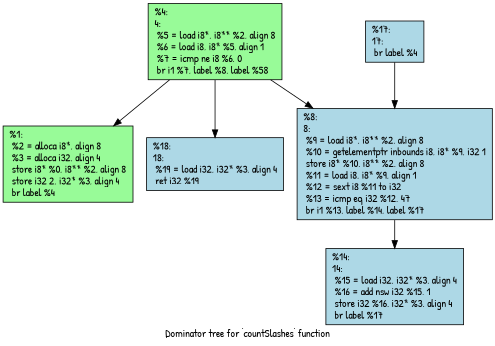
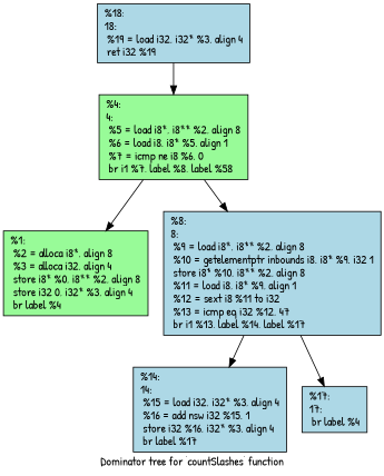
  digraph {
    fontname="Patrick Hand"
    label="Dominator tree for 'countSlashes' function"
    node [fillcolor=lightblue fontname="Patrick Hand" shape=record style=filled]
    edge [fontname="Patrick Hand"]
-   n1 [fillcolor=palegreen label="{%1:\l  %2 = alloca i8*, align 8\l  %3 = alloca i32, align 4\l  store i8* %0, i8** %2, align 8\l  store i32 2, i32* %3, align 4\l  br label %4\l}"]
+   n1 [fillcolor=palegreen label="{%1:\l  %2 = alloca i8*, align 8\l  %3 = alloca i32, align 4\l  store i8* %0, i8** %2, align 8\l  store i32 0, i32* %3, align 4\l  br label %4\l}"]
    n2 [fillcolor=palegreen label="{%4:\l4:                                                \l  %5 = load i8*, i8** %2, align 8\l  %6 = load i8, i8* %5, align 1\l  %7 = icmp ne i8 %6, 0\l  br i1 %7, label %8, label %58\l}"]
    n3 [label="{%8:\l8:                                                \l  %9 = load i8*, i8** %2, align 8\l  %10 = getelementptr inbounds i8, i8* %9, i32 1\l  store i8* %10, i8** %2, align 8\l  %11 = load i8, i8* %9, align 1\l  %12 = sext i8 %11 to i32\l  %13 = icmp eq i32 %12, 47\l  br i1 %13, label %14, label %17\l}"]
    n4 [label="{%18:\l18:                                               \l  %19 = load i32, i32* %3, align 4\l  ret i32 %19\l}"]
    n5 [label="{%14:\l14:                                               \l  %15 = load i32, i32* %3, align 4\l  %16 = add nsw i32 %15, 1\l  store i32 %16, i32* %3, align 4\l  br label %17\l}"]
    n6 [label="{%17:\l17:                                               \l  br label %4\l}"]
    n2 -> n1
    n2 -> n3
-   n2 -> n4
+   n4 -> n2
    n3 -> n5
-   n6 -> n3
+   n3 -> n6
  }
